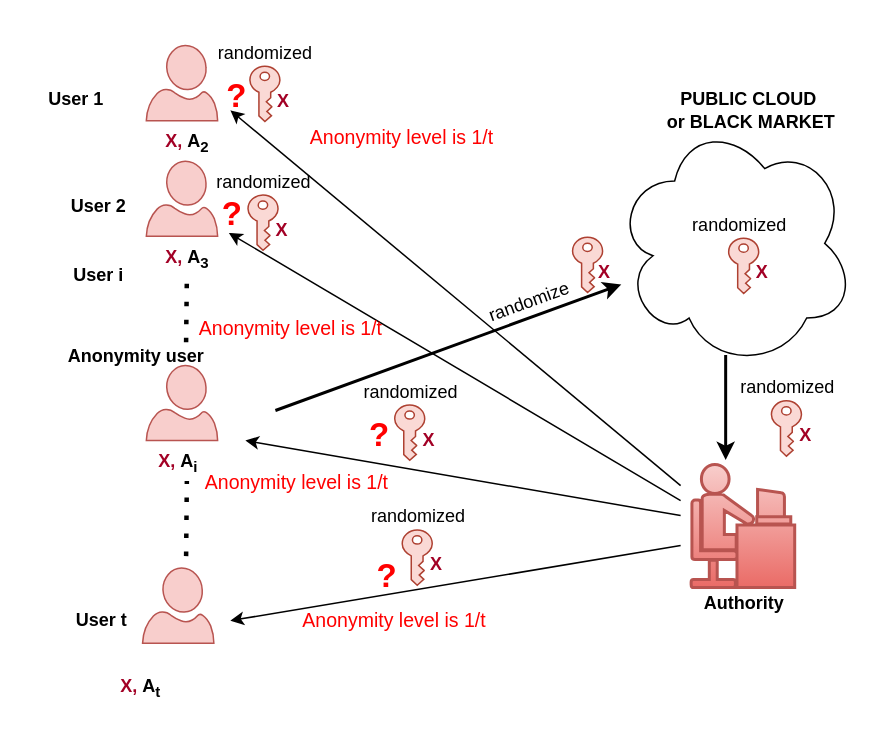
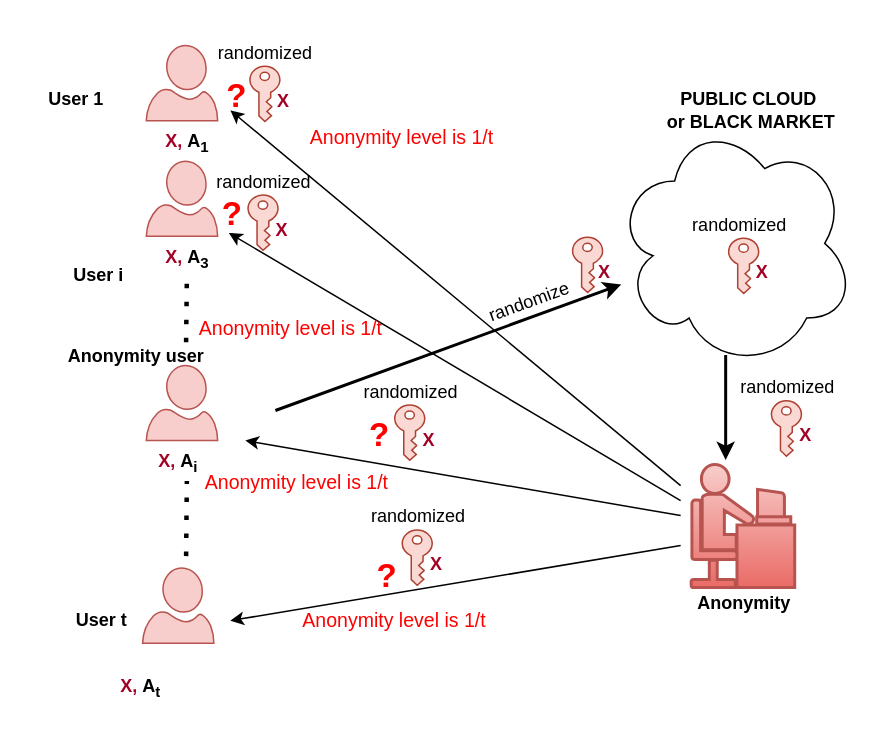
  <mxCell id="0" />
  <mxCell id="1" parent="0" />
  <mxCell id="2" value="" style="ellipse;shape=cloud;whiteSpace=wrap;html=1;" vertex="1" parent="1"><mxGeometry x="409" y="78.58" width="160" height="166" as="geometry" /></mxCell>
  <mxCell id="3" value="" style="verticalLabelPosition=bottom;html=1;verticalAlign=top;align=center;strokeColor=#b85450;fillColor=#f8cecc;shape=mxgraph.azure.user;" vertex="1" parent="1"><mxGeometry x="97" y="29.86" width="47.5" height="50" as="geometry" /></mxCell>
  <mxCell id="4" value="" style="verticalLabelPosition=bottom;html=1;verticalAlign=top;align=center;strokeColor=#b85450;fillColor=#f8cecc;shape=mxgraph.azure.user;" vertex="1" parent="1"><mxGeometry x="97" y="243" width="47.5" height="50" as="geometry" /></mxCell>
  <mxCell id="5" value="" style="verticalLabelPosition=bottom;html=1;verticalAlign=top;align=center;strokeColor=#b85450;fillColor=#f8cecc;shape=mxgraph.azure.user;" vertex="1" parent="1"><mxGeometry x="94.5" y="378" width="47.5" height="50" as="geometry" /></mxCell>
- <mxCell id="6" value="&lt;font color=&quot;#a20025&quot;&gt;X,&lt;/font&gt;&amp;nbsp;A&lt;sub&gt;2&lt;/sub&gt;" style="text;html=1;align=center;verticalAlign=middle;resizable=0;points=[];autosize=1;strokeColor=none;fillColor=none;fontStyle=1" vertex="1" parent="1"><mxGeometry x="99" y="79.86" width="50" height="30" as="geometry" /></mxCell>
+ <mxCell id="6" value="&lt;font color=&quot;#a20025&quot;&gt;X,&lt;/font&gt;&amp;nbsp;A&lt;sub&gt;1&lt;/sub&gt;" style="text;html=1;align=center;verticalAlign=middle;resizable=0;points=[];autosize=1;strokeColor=none;fillColor=none;fontStyle=1" vertex="1" parent="1"><mxGeometry x="99" y="79.86" width="50" height="30" as="geometry" /></mxCell>
  <mxCell id="7" value="" style="sketch=0;pointerEvents=1;shadow=0;dashed=0;html=1;strokeColor=#ae4132;labelPosition=center;verticalLabelPosition=bottom;verticalAlign=top;outlineConnect=0;align=center;shape=mxgraph.office.security.key_permissions;fillColor=#fad9d5;rotation=0;" vertex="1" parent="1"><mxGeometry x="485" y="158.15" width="20" height="36.85" as="geometry" /></mxCell>
  <mxCell id="8" value="PUBLIC CLOUD&lt;div&gt;&amp;nbsp;or BLACK MARKET&lt;/div&gt;" style="text;html=1;align=center;verticalAlign=middle;resizable=0;points=[];autosize=1;strokeColor=none;fillColor=none;fontStyle=1" vertex="1" parent="1"><mxGeometry x="433" y="52.86" width="130" height="40" as="geometry" /></mxCell>
  <mxCell id="9" value="randomized" style="text;html=1;align=center;verticalAlign=middle;resizable=0;points=[];autosize=1;strokeColor=none;fillColor=none;fontStyle=0" vertex="1" parent="1"><mxGeometry x="447" y="135" width="90" height="30" as="geometry" /></mxCell>
  <mxCell id="10" value="" style="sketch=0;pointerEvents=1;shadow=0;dashed=0;html=1;strokeColor=#ae4132;labelPosition=center;verticalLabelPosition=bottom;verticalAlign=top;outlineConnect=0;align=center;shape=mxgraph.office.security.key_permissions;fillColor=#fad9d5;rotation=0;" vertex="1" parent="1"><mxGeometry x="381" y="157.57" width="20" height="36.85" as="geometry" /></mxCell>
  <mxCell id="11" value="&lt;font color=&quot;#a20025&quot;&gt;X&lt;/font&gt;" style="text;html=1;align=center;verticalAlign=middle;resizable=0;points=[];autosize=1;strokeColor=none;fillColor=none;fontStyle=1" vertex="1" parent="1"><mxGeometry x="387" y="166.42" width="30" height="30" as="geometry" /></mxCell>
  <mxCell id="12" value="" style="endArrow=classic;html=1;rounded=0;strokeWidth=2;" edge="1" parent="1" target="2"><mxGeometry width="50" height="50" relative="1" as="geometry"><mxPoint x="183" y="273" as="sourcePoint" /><mxPoint x="458" y="245.75" as="targetPoint" /></mxGeometry></mxCell>
  <mxCell id="13" value="randomize" style="text;html=1;align=center;verticalAlign=middle;resizable=0;points=[];autosize=1;strokeColor=none;fillColor=none;fontStyle=0;rotation=-20;" vertex="1" parent="1"><mxGeometry x="312" y="186.15" width="80" height="30" as="geometry" /></mxCell>
  <mxCell id="14" value="&lt;font color=&quot;#a20025&quot;&gt;X,&lt;/font&gt;&amp;nbsp;A&lt;sub&gt;i&lt;/sub&gt;" style="text;html=1;align=center;verticalAlign=middle;resizable=0;points=[];autosize=1;strokeColor=none;fillColor=none;fontStyle=1" vertex="1" parent="1"><mxGeometry x="93.25" y="293" width="50" height="30" as="geometry" /></mxCell>
  <mxCell id="15" value="&lt;font color=&quot;#a20025&quot;&gt;X,&lt;/font&gt;&amp;nbsp;A&lt;sub&gt;t&lt;/sub&gt;" style="text;html=1;align=center;verticalAlign=middle;resizable=0;points=[];autosize=1;strokeColor=none;fillColor=none;fontStyle=1" vertex="1" parent="1"><mxGeometry x="68.25" y="443" width="50" height="30" as="geometry" /></mxCell>
  <mxCell id="16" value="Anonymity user" style="text;html=1;align=center;verticalAlign=middle;resizable=0;points=[];autosize=1;strokeColor=none;fillColor=none;fontStyle=1" vertex="1" parent="1"><mxGeometry x="39.5" y="222" width="100" height="30" as="geometry" /></mxCell>
  <mxCell id="17" value="" style="verticalLabelPosition=bottom;html=1;verticalAlign=top;align=center;strokeColor=#b85450;fillColor=#f8cecc;shape=mxgraph.azure.user;" vertex="1" parent="1"><mxGeometry x="97" y="106.86" width="47.5" height="50" as="geometry" /></mxCell>
  <mxCell id="18" value="&lt;font color=&quot;#a20025&quot;&gt;X,&lt;/font&gt;&amp;nbsp;A&lt;sub&gt;3&lt;/sub&gt;" style="text;html=1;align=center;verticalAlign=middle;resizable=0;points=[];autosize=1;strokeColor=none;fillColor=none;fontStyle=1" vertex="1" parent="1"><mxGeometry x="99" y="156.86" width="50" height="30" as="geometry" /></mxCell>
  <mxCell id="19" value="" style="shape=mxgraph.cisco.people.androgenous_person;html=1;pointerEvents=1;dashed=0;fillColor=#f8cecc;strokeColor=#b85450;strokeWidth=2;verticalLabelPosition=bottom;verticalAlign=top;align=center;outlineConnect=0;gradientColor=#ea6b66;" vertex="1" parent="1"><mxGeometry x="460" y="309" width="69" height="82" as="geometry" /></mxCell>
  <mxCell id="20" value="&lt;font color=&quot;#a20025&quot;&gt;X&lt;/font&gt;" style="text;html=1;align=center;verticalAlign=middle;resizable=0;points=[];autosize=1;strokeColor=none;fillColor=none;fontStyle=1" vertex="1" parent="1"><mxGeometry x="491.5" y="166.42" width="30" height="30" as="geometry" /></mxCell>
  <mxCell id="21" value="" style="endArrow=classic;html=1;rounded=0;strokeWidth=2;" edge="1" parent="1"><mxGeometry width="50" height="50" relative="1" as="geometry"><mxPoint x="483" y="236" as="sourcePoint" /><mxPoint x="483" y="306" as="targetPoint" /></mxGeometry></mxCell>
  <mxCell id="22" value="" style="sketch=0;pointerEvents=1;shadow=0;dashed=0;html=1;strokeColor=#ae4132;labelPosition=center;verticalLabelPosition=bottom;verticalAlign=top;outlineConnect=0;align=center;shape=mxgraph.office.security.key_permissions;fillColor=#fad9d5;rotation=0;" vertex="1" parent="1"><mxGeometry x="513.5" y="266.57" width="20" height="36.85" as="geometry" /></mxCell>
  <mxCell id="23" value="&lt;font color=&quot;#a20025&quot;&gt;X&lt;/font&gt;" style="text;html=1;align=center;verticalAlign=middle;resizable=0;points=[];autosize=1;strokeColor=none;fillColor=none;fontStyle=1" vertex="1" parent="1"><mxGeometry x="520.5" y="275" width="30" height="30" as="geometry" /></mxCell>
  <mxCell id="24" value="" style="endArrow=classic;html=1;rounded=0;" edge="1" parent="1"><mxGeometry width="50" height="50" relative="1" as="geometry"><mxPoint x="453" y="323" as="sourcePoint" /><mxPoint x="153" y="73" as="targetPoint" /></mxGeometry></mxCell>
  <mxCell id="25" value="" style="endArrow=classic;html=1;rounded=0;entryX=1.06;entryY=-0.073;entryDx=0;entryDy=0;entryPerimeter=0;" edge="1" parent="1" target="18"><mxGeometry width="50" height="50" relative="1" as="geometry"><mxPoint x="453" y="333" as="sourcePoint" /><mxPoint x="173" y="203" as="targetPoint" /></mxGeometry></mxCell>
  <mxCell id="26" value="" style="endArrow=classic;html=1;rounded=0;" edge="1" parent="1"><mxGeometry width="50" height="50" relative="1" as="geometry"><mxPoint x="453" y="343" as="sourcePoint" /><mxPoint x="163" y="293" as="targetPoint" /></mxGeometry></mxCell>
  <mxCell id="27" value="" style="endArrow=classic;html=1;rounded=0;" edge="1" parent="1"><mxGeometry width="50" height="50" relative="1" as="geometry"><mxPoint x="453" y="363" as="sourcePoint" /><mxPoint x="153" y="413" as="targetPoint" /></mxGeometry></mxCell>
  <mxCell id="28" value="&lt;b&gt;&lt;font color=&quot;#ff0000&quot; style=&quot;font-size: 22px;&quot;&gt;?&lt;/font&gt;&lt;/b&gt;" style="text;html=1;align=center;verticalAlign=middle;resizable=0;points=[];autosize=1;strokeColor=none;fillColor=none;" vertex="1" parent="1"><mxGeometry x="136.75" y="43.93" width="40" height="40" as="geometry" /></mxCell>
  <mxCell id="29" value="&lt;b&gt;&lt;font color=&quot;#ff0000&quot; style=&quot;font-size: 22px;&quot;&gt;?&lt;/font&gt;&lt;/b&gt;" style="text;html=1;align=center;verticalAlign=middle;resizable=0;points=[];autosize=1;strokeColor=none;fillColor=none;" vertex="1" parent="1"><mxGeometry x="134.25" y="122.94" width="40" height="40" as="geometry" /></mxCell>
  <mxCell id="30" value="&lt;b&gt;&lt;font color=&quot;#ff0000&quot; style=&quot;font-size: 22px;&quot;&gt;?&lt;/font&gt;&lt;/b&gt;" style="text;html=1;align=center;verticalAlign=middle;resizable=0;points=[];autosize=1;strokeColor=none;fillColor=none;" vertex="1" parent="1"><mxGeometry x="232" y="270.25" width="40" height="40" as="geometry" /></mxCell>
  <mxCell id="31" value="&lt;b&gt;&lt;font color=&quot;#ff0000&quot; style=&quot;font-size: 22px;&quot;&gt;?&lt;/font&gt;&lt;/b&gt;" style="text;html=1;align=center;verticalAlign=middle;resizable=0;points=[];autosize=1;strokeColor=none;fillColor=none;" vertex="1" parent="1"><mxGeometry x="237" y="364" width="40" height="40" as="geometry" /></mxCell>
- <mxCell id="32" value="Authority" style="text;html=1;align=center;verticalAlign=middle;resizable=0;points=[];autosize=1;strokeColor=none;fillColor=none;fontStyle=1" vertex="1" parent="1"><mxGeometry x="460" y="387" width="70" height="30" as="geometry" /></mxCell>
+ <mxCell id="32" value="Anonymity" style="text;html=1;align=center;verticalAlign=middle;resizable=0;points=[];autosize=1;strokeColor=none;fillColor=none;fontStyle=1" vertex="1" parent="1"><mxGeometry x="460" y="387" width="70" height="30" as="geometry" /></mxCell>
  <mxCell id="33" value="" style="endArrow=none;dashed=1;html=1;dashPattern=1 3;strokeWidth=3;rounded=0;" edge="1" parent="1"><mxGeometry width="50" height="50" relative="1" as="geometry"><mxPoint x="123.5" y="370" as="sourcePoint" /><mxPoint x="124" y="320" as="targetPoint" /></mxGeometry></mxCell>
  <mxCell id="34" value="" style="endArrow=none;dashed=1;html=1;dashPattern=1 3;strokeWidth=3;rounded=0;" edge="1" parent="1"><mxGeometry width="50" height="50" relative="1" as="geometry"><mxPoint x="123.5" y="227.5" as="sourcePoint" /><mxPoint x="124" y="185" as="targetPoint" /></mxGeometry></mxCell>
  <mxCell id="35" value="User 1" style="text;html=1;align=center;verticalAlign=middle;resizable=0;points=[];autosize=1;strokeColor=none;fillColor=none;fontStyle=1" vertex="1" parent="1"><mxGeometry x="20" y="51" width="60" height="30" as="geometry" /></mxCell>
- <mxCell id="36" value="User 2" style="text;html=1;align=center;verticalAlign=middle;resizable=0;points=[];autosize=1;strokeColor=none;fillColor=none;fontStyle=1" vertex="1" parent="1"><mxGeometry x="34.5" y="122" width="60" height="30" as="geometry" /></mxCell>
  <mxCell id="37" value="User i" style="text;html=1;align=center;verticalAlign=middle;resizable=0;points=[];autosize=1;strokeColor=none;fillColor=none;fontStyle=1" vertex="1" parent="1"><mxGeometry x="39.5" y="168" width="50" height="30" as="geometry" /></mxCell>
  <mxCell id="38" value="User t" style="text;html=1;align=center;verticalAlign=middle;resizable=0;points=[];autosize=1;strokeColor=none;fillColor=none;fontStyle=1" vertex="1" parent="1"><mxGeometry x="37" y="398" width="60" height="30" as="geometry" /></mxCell>
  <mxCell id="39" value="randomized" style="text;html=1;align=center;verticalAlign=middle;resizable=0;points=[];autosize=1;strokeColor=none;fillColor=none;fontStyle=0" vertex="1" parent="1"><mxGeometry x="479" y="243" width="90" height="30" as="geometry" /></mxCell>
  <mxCell id="40" value="" style="sketch=0;pointerEvents=1;shadow=0;dashed=0;html=1;strokeColor=#ae4132;labelPosition=center;verticalLabelPosition=bottom;verticalAlign=top;outlineConnect=0;align=center;shape=mxgraph.office.security.key_permissions;fillColor=#fad9d5;rotation=0;" vertex="1" parent="1"><mxGeometry x="267.5" y="352.57" width="20" height="36.85" as="geometry" /></mxCell>
  <mxCell id="41" value="&lt;font color=&quot;#a20025&quot;&gt;X&lt;/font&gt;" style="text;html=1;align=center;verticalAlign=middle;resizable=0;points=[];autosize=1;strokeColor=none;fillColor=none;fontStyle=1" vertex="1" parent="1"><mxGeometry x="274.5" y="361" width="30" height="30" as="geometry" /></mxCell>
  <mxCell id="42" value="randomized" style="text;html=1;align=center;verticalAlign=middle;resizable=0;points=[];autosize=1;strokeColor=none;fillColor=none;fontStyle=0" vertex="1" parent="1"><mxGeometry x="232.5" y="329" width="90" height="30" as="geometry" /></mxCell>
  <mxCell id="43" value="" style="sketch=0;pointerEvents=1;shadow=0;dashed=0;html=1;strokeColor=#ae4132;labelPosition=center;verticalLabelPosition=bottom;verticalAlign=top;outlineConnect=0;align=center;shape=mxgraph.office.security.key_permissions;fillColor=#fad9d5;rotation=0;" vertex="1" parent="1"><mxGeometry x="262.5" y="269.32" width="20" height="36.85" as="geometry" /></mxCell>
  <mxCell id="44" value="&lt;font color=&quot;#a20025&quot;&gt;X&lt;/font&gt;" style="text;html=1;align=center;verticalAlign=middle;resizable=0;points=[];autosize=1;strokeColor=none;fillColor=none;fontStyle=1" vertex="1" parent="1"><mxGeometry x="269.5" y="277.75" width="30" height="30" as="geometry" /></mxCell>
  <mxCell id="45" value="randomized" style="text;html=1;align=center;verticalAlign=middle;resizable=0;points=[];autosize=1;strokeColor=none;fillColor=none;fontStyle=0" vertex="1" parent="1"><mxGeometry x="227.5" y="245.75" width="90" height="30" as="geometry" /></mxCell>
  <mxCell id="46" value="" style="sketch=0;pointerEvents=1;shadow=0;dashed=0;html=1;strokeColor=#ae4132;labelPosition=center;verticalLabelPosition=bottom;verticalAlign=top;outlineConnect=0;align=center;shape=mxgraph.office.security.key_permissions;fillColor=#fad9d5;rotation=0;" vertex="1" parent="1"><mxGeometry x="164.75" y="129.43" width="20" height="36.85" as="geometry" /></mxCell>
  <mxCell id="47" value="&lt;font color=&quot;#a20025&quot;&gt;X&lt;/font&gt;" style="text;html=1;align=center;verticalAlign=middle;resizable=0;points=[];autosize=1;strokeColor=none;fillColor=none;fontStyle=1" vertex="1" parent="1"><mxGeometry x="171.75" y="137.86" width="30" height="30" as="geometry" /></mxCell>
  <mxCell id="48" value="randomized" style="text;html=1;align=center;verticalAlign=middle;resizable=0;points=[];autosize=1;strokeColor=none;fillColor=none;fontStyle=0" vertex="1" parent="1"><mxGeometry x="129.75" y="105.86" width="90" height="30" as="geometry" /></mxCell>
  <mxCell id="49" value="" style="sketch=0;pointerEvents=1;shadow=0;dashed=0;html=1;strokeColor=#ae4132;labelPosition=center;verticalLabelPosition=bottom;verticalAlign=top;outlineConnect=0;align=center;shape=mxgraph.office.security.key_permissions;fillColor=#fad9d5;rotation=0;" vertex="1" parent="1"><mxGeometry x="166" y="43.64" width="20" height="36.85" as="geometry" /></mxCell>
  <mxCell id="50" value="&lt;font color=&quot;#a20025&quot;&gt;X&lt;/font&gt;" style="text;html=1;align=center;verticalAlign=middle;resizable=0;points=[];autosize=1;strokeColor=none;fillColor=none;fontStyle=1" vertex="1" parent="1"><mxGeometry x="173" y="52.07" width="30" height="30" as="geometry" /></mxCell>
  <mxCell id="51" value="randomized" style="text;html=1;align=center;verticalAlign=middle;resizable=0;points=[];autosize=1;strokeColor=none;fillColor=none;fontStyle=0" vertex="1" parent="1"><mxGeometry x="131" y="20.07" width="90" height="30" as="geometry" /></mxCell>
  <mxCell id="52" value="&lt;font style=&quot;caret-color: rgb(255, 0, 0); color: rgb(255, 0, 0); font-weight: 400; font-size: 13px;&quot;&gt;Anonymity level is&lt;/font&gt;&lt;span style=&quot;caret-color: rgb(255, 0, 0); color: rgb(255, 0, 0); font-weight: 400; font-size: 13px;&quot;&gt;&amp;nbsp;1/t&lt;/span&gt;" style="text;html=1;align=center;verticalAlign=middle;resizable=0;points=[];autosize=1;strokeColor=none;fillColor=none;fontStyle=1" vertex="1" parent="1"><mxGeometry x="186.75" y="398" width="150" height="30" as="geometry" /></mxCell>
  <mxCell id="53" value="&lt;font style=&quot;caret-color: rgb(255, 0, 0); color: rgb(255, 0, 0); font-weight: 400; font-size: 13px;&quot;&gt;Anonymity level is&lt;/font&gt;&lt;span style=&quot;caret-color: rgb(255, 0, 0); color: rgb(255, 0, 0); font-weight: 400; font-size: 13px;&quot;&gt;&amp;nbsp;1/t&lt;/span&gt;" style="text;html=1;align=center;verticalAlign=middle;resizable=0;points=[];autosize=1;strokeColor=none;fillColor=none;fontStyle=1" vertex="1" parent="1"><mxGeometry x="121.5" y="306" width="150" height="30" as="geometry" /></mxCell>
  <mxCell id="54" value="&lt;font style=&quot;caret-color: rgb(255, 0, 0); color: rgb(255, 0, 0); font-weight: 400; font-size: 13px;&quot;&gt;Anonymity level is&lt;/font&gt;&lt;span style=&quot;caret-color: rgb(255, 0, 0); color: rgb(255, 0, 0); font-weight: 400; font-size: 13px;&quot;&gt;&amp;nbsp;1/t&lt;/span&gt;" style="text;html=1;align=center;verticalAlign=middle;resizable=0;points=[];autosize=1;strokeColor=none;fillColor=none;fontStyle=1" vertex="1" parent="1"><mxGeometry x="192" y="75.86" width="150" height="30" as="geometry" /></mxCell>
  <mxCell id="55" value="&lt;font style=&quot;caret-color: rgb(255, 0, 0); color: rgb(255, 0, 0); font-weight: 400; font-size: 13px;&quot;&gt;Anonymity level is&lt;/font&gt;&lt;span style=&quot;caret-color: rgb(255, 0, 0); color: rgb(255, 0, 0); font-weight: 400; font-size: 13px;&quot;&gt;&amp;nbsp;1/t&lt;/span&gt;" style="text;html=1;align=center;verticalAlign=middle;resizable=0;points=[];autosize=1;strokeColor=none;fillColor=none;fontStyle=1" vertex="1" parent="1"><mxGeometry x="117.5" y="203" width="150" height="30" as="geometry" /></mxCell>
